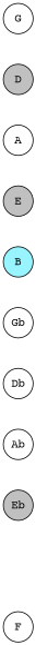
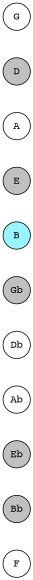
  graph {
    fontname="Courier Prime"
    mindist=.1
    node [fillcolor=white fontname="Courier Prime" margin=0 shape=circle style=filled]
    edge [fontname="Courier Prime" style=invis]
    E [fillcolor=gray]
    B [fillcolor=cadetblue1]
-   Gb
+   Gb [fillcolor=gray]
    Db
    Ab
    Eb [fillcolor=gray]
+   Bb [fillcolor=gray]
    F
    G
    D [fillcolor=gray]
    A
    subgraph sub_1 {
      E
      B
      Gb
      Db
      Ab
      Eb
+     Bb
      F
      G
      D
      A
    }
    E -- B
    B -- Gb
    Gb -- Db
    Db -- Ab
    Ab -- Eb
+   Eb -- Bb
+   Bb -- F
    G -- D
    D -- A
    A -- E
  }
